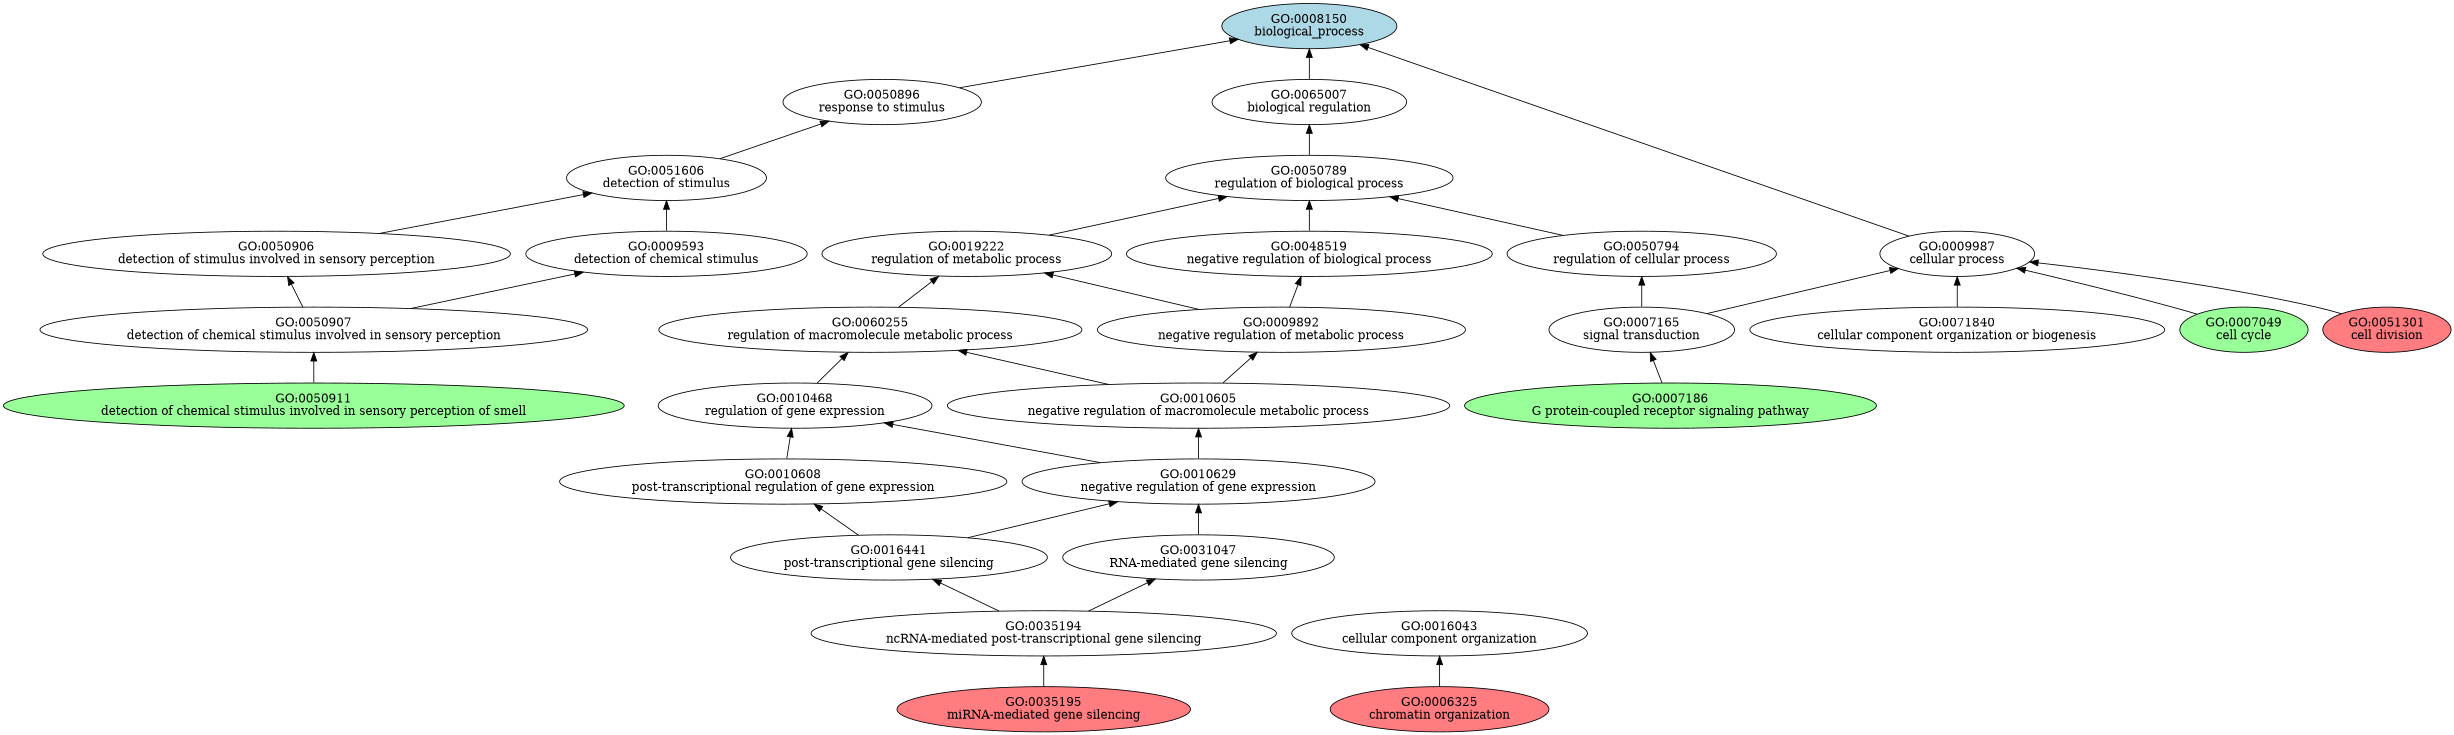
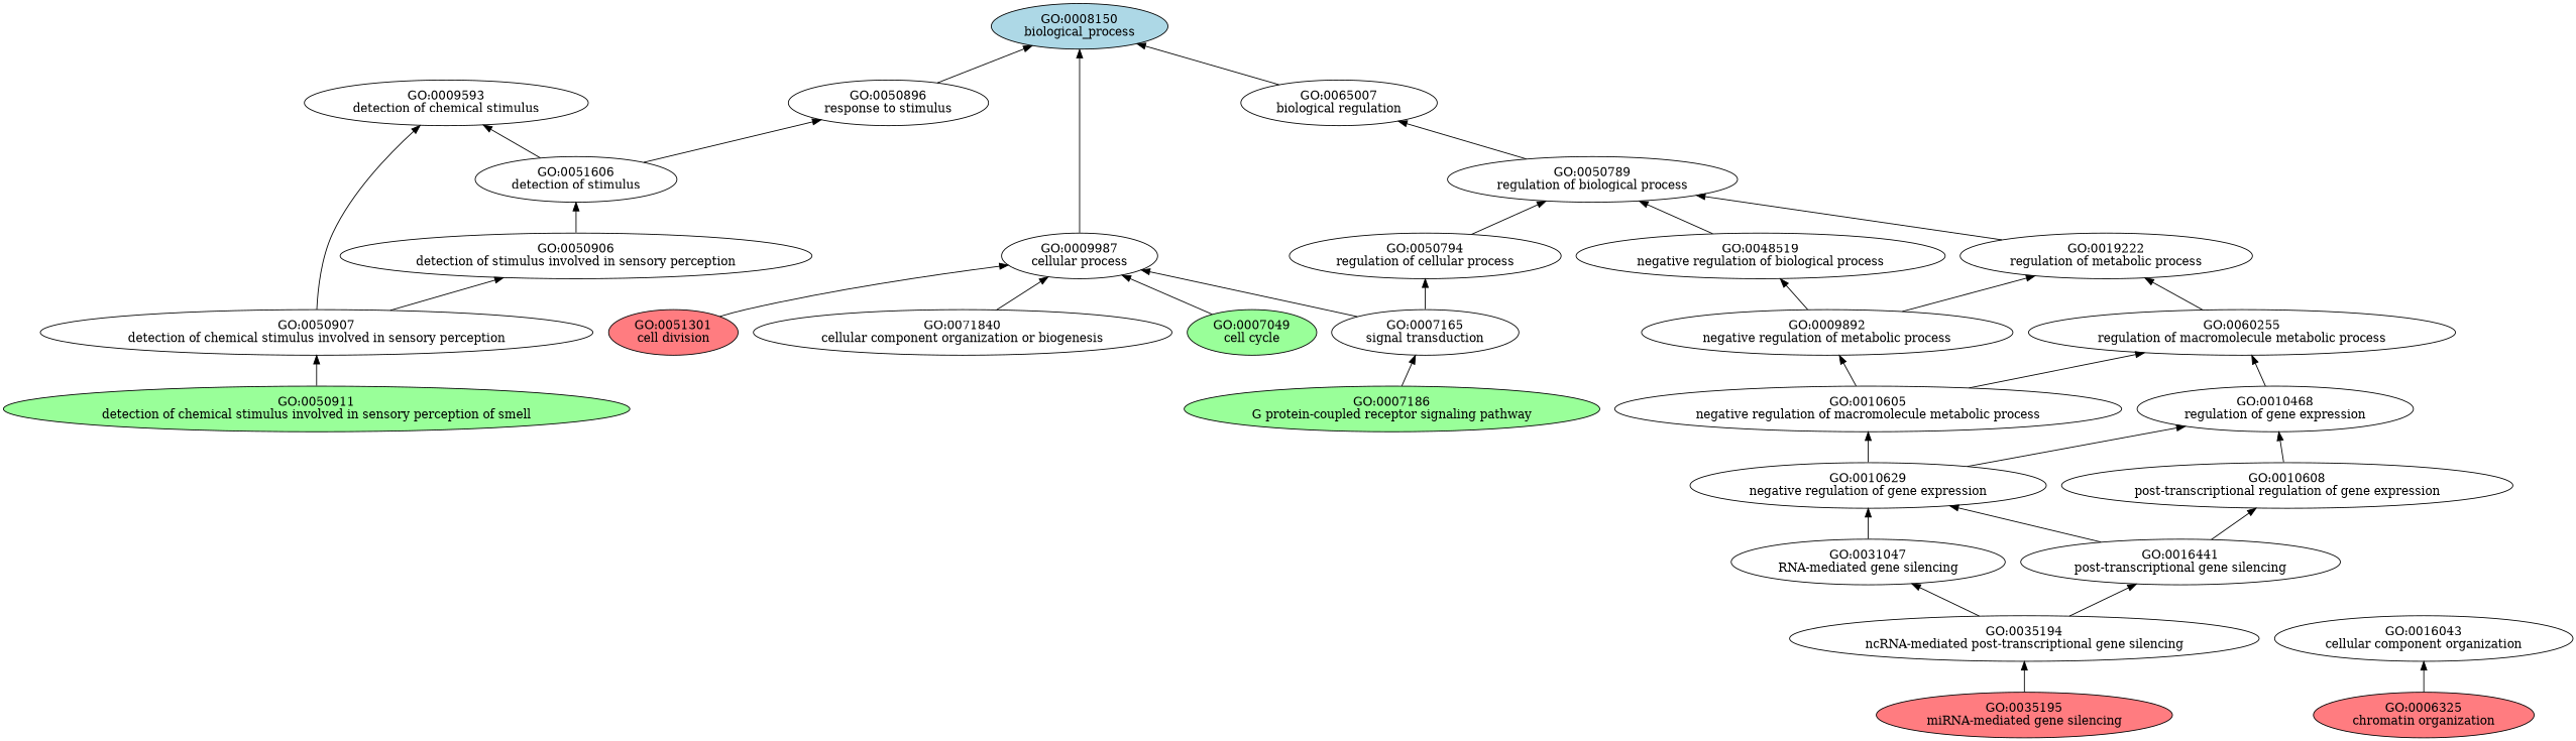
  strict digraph {
    rankdir=BT
    n1 [fillcolor="#99FF99" label="GO:0050911\ndetection of chemical stimulus involved in sensory perception of smell" style=filled]
    n2 [label="GO:0050907\ndetection of chemical stimulus involved in sensory perception"]
    n3 [label="GO:0050906\ndetection of stimulus involved in sensory perception"]
    n4 [label="GO:0009593\ndetection of chemical stimulus"]
    n5 [label="GO:0051606\ndetection of stimulus"]
    n6 [label="GO:0050896\nresponse to stimulus"]
    n7 [fillcolor=lightblue label="GO:0008150\nbiological_process" style=filled]
    n8 [fillcolor="#99FF99" label="GO:0007186\nG protein-coupled receptor signaling pathway" style=filled]
    n9 [label="GO:0007165\nsignal transduction"]
    n10 [label="GO:0009987\ncellular process"]
    n11 [label="GO:0050794\nregulation of cellular process"]
    n12 [label="GO:0050789\nregulation of biological process"]
    n13 [label="GO:0065007\nbiological regulation"]
    n14 [fillcolor="#FF7C80" label="GO:0051301\ncell division" style=filled]
    n15 [fillcolor="#FF7C80" label="GO:0006325\nchromatin organization" style=filled]
    n16 [label="GO:0016043\ncellular component organization"]
    n17 [label="GO:0071840\ncellular component organization or biogenesis"]
    n18 [fillcolor="#99FF99" label="GO:0007049\ncell cycle" style=filled]
    n19 [fillcolor="#FF7C80" label="GO:0035195\nmiRNA-mediated gene silencing" style=filled]
    n20 [label="GO:0035194\nncRNA-mediated post-transcriptional gene silencing"]
    n21 [label="GO:0031047\nRNA-mediated gene silencing"]
    n22 [label="GO:0016441\npost-transcriptional gene silencing"]
    n23 [label="GO:0010629\nnegative regulation of gene expression"]
    n24 [label="GO:0010608\npost-transcriptional regulation of gene expression"]
    n25 [label="GO:0010468\nregulation of gene expression"]
    n26 [label="GO:0010605\nnegative regulation of macromolecule metabolic process"]
    n27 [label="GO:0060255\nregulation of macromolecule metabolic process"]
    n28 [label="GO:0009892\nnegative regulation of metabolic process"]
    n29 [label="GO:0019222\nregulation of metabolic process"]
    n30 [label="GO:0048519\nnegative regulation of biological process"]
    n1 -> n2
    n2 -> n3
    n2 -> n4
    n3 -> n5
-   n4 -> n5
+   n5 -> n4
    n5 -> n6
    n6 -> n7
    n8 -> n9
    n9 -> n10
    n9 -> n11
    n10 -> n7
    n11 -> n12
    n12 -> n13
    n13 -> n7
    n14 -> n10
    n15 -> n16
    n17 -> n10
    n18 -> n10
    n19 -> n20
    n20 -> n21
    n20 -> n22
    n21 -> n23
    n22 -> n23
    n22 -> n24
    n23 -> n25
    n23 -> n26
    n24 -> n25
    n25 -> n27
    n26 -> n27
    n26 -> n28
    n27 -> n29
    n28 -> n29
    n28 -> n30
    n29 -> n12
    n30 -> n12
  }
